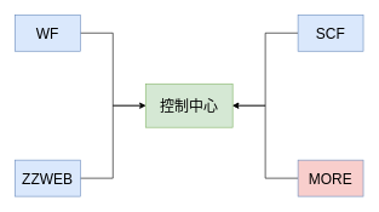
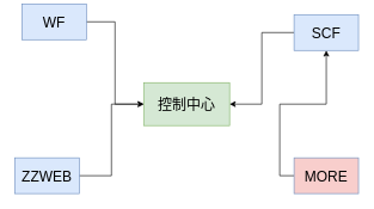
  <mxCell id="0" />
  <mxCell id="1" parent="0" />
  <mxCell id="2" value="&lt;font style=&quot;font-size: 20px&quot;&gt;控制中心&lt;/font&gt;" style="rounded=0;whiteSpace=wrap;html=1;fillColor=#d5e8d4;strokeColor=#82b366;" vertex="1" parent="1"><mxGeometry x="200" y="115" width="120" height="60" as="geometry" /></mxCell>
  <mxCell id="3" style="edgeStyle=orthogonalEdgeStyle;rounded=0;orthogonalLoop=1;jettySize=auto;html=1;exitX=1;exitY=0.5;exitDx=0;exitDy=0;entryX=0;entryY=0.5;entryDx=0;entryDy=0;endArrow=open;" edge="1" parent="1" source="4" target="2"><mxGeometry relative="1" as="geometry" /></mxCell>
- <mxCell id="4" value="&lt;font style=&quot;font-size: 20px&quot;&gt;WF&lt;/font&gt;" style="rounded=0;whiteSpace=wrap;html=1;fillColor=#dae8fc;strokeColor=#6c8ebf;" vertex="1" parent="1"><mxGeometry x="20" y="20" width="90" height="50" as="geometry" /></mxCell>
+ <mxCell id="4" value="&lt;font style=&quot;font-size: 20px&quot;&gt;WF&lt;/font&gt;" style="rounded=0;whiteSpace=wrap;html=1;fillColor=#dae8fc;strokeColor=#6c8ebf;" vertex="1" parent="1"><mxGeometry x="30" y="5" width="90" height="50" as="geometry" /></mxCell>
  <mxCell id="5" style="edgeStyle=orthogonalEdgeStyle;rounded=0;orthogonalLoop=1;jettySize=auto;html=1;exitX=1;exitY=0.5;exitDx=0;exitDy=0;entryX=0;entryY=0.5;entryDx=0;entryDy=0;" edge="1" parent="1" source="6" target="2"><mxGeometry relative="1" as="geometry" /></mxCell>
  <mxCell id="6" value="&lt;font style=&quot;font-size: 20px&quot;&gt;ZZWEB&lt;/font&gt;" style="rounded=0;whiteSpace=wrap;html=1;fillColor=#dae8fc;strokeColor=#6c8ebf;" vertex="1" parent="1"><mxGeometry x="20" y="220" width="90" height="50" as="geometry" /></mxCell>
  <mxCell id="7" style="edgeStyle=orthogonalEdgeStyle;rounded=0;orthogonalLoop=1;jettySize=auto;html=1;exitX=0;exitY=0.5;exitDx=0;exitDy=0;entryX=1;entryY=0.5;entryDx=0;entryDy=0;" edge="1" parent="1" source="8" target="2"><mxGeometry relative="1" as="geometry" /></mxCell>
  <mxCell id="8" value="&lt;font style=&quot;font-size: 20px&quot;&gt;SCF&lt;/font&gt;" style="rounded=0;whiteSpace=wrap;html=1;fillColor=#dae8fc;strokeColor=#6c8ebf;" vertex="1" parent="1"><mxGeometry x="410" y="20" width="90" height="50" as="geometry" /></mxCell>
- <mxCell id="9" style="edgeStyle=orthogonalEdgeStyle;rounded=0;orthogonalLoop=1;jettySize=auto;html=1;exitX=0;exitY=0.5;exitDx=0;exitDy=0;entryX=1;entryY=0.5;entryDx=0;entryDy=0;" edge="1" parent="1" source="10" target="2"><mxGeometry relative="1" as="geometry" /></mxCell>
+ <mxCell id="9" style="edgeStyle=orthogonalEdgeStyle;rounded=0;orthogonalLoop=1;jettySize=auto;html=1;exitX=0;exitY=0.5;exitDx=0;exitDy=0;" edge="1" parent="1" source="10" target="8"><mxGeometry relative="1" as="geometry" /></mxCell>
  <mxCell id="10" value="&lt;span style=&quot;font-size: 20px&quot;&gt;MORE&lt;/span&gt;" style="rounded=0;whiteSpace=wrap;html=1;fillColor=#f8cecc;strokeColor=#6c8ebf;" vertex="1" parent="1"><mxGeometry x="410" y="220" width="90" height="50" as="geometry" /></mxCell>
